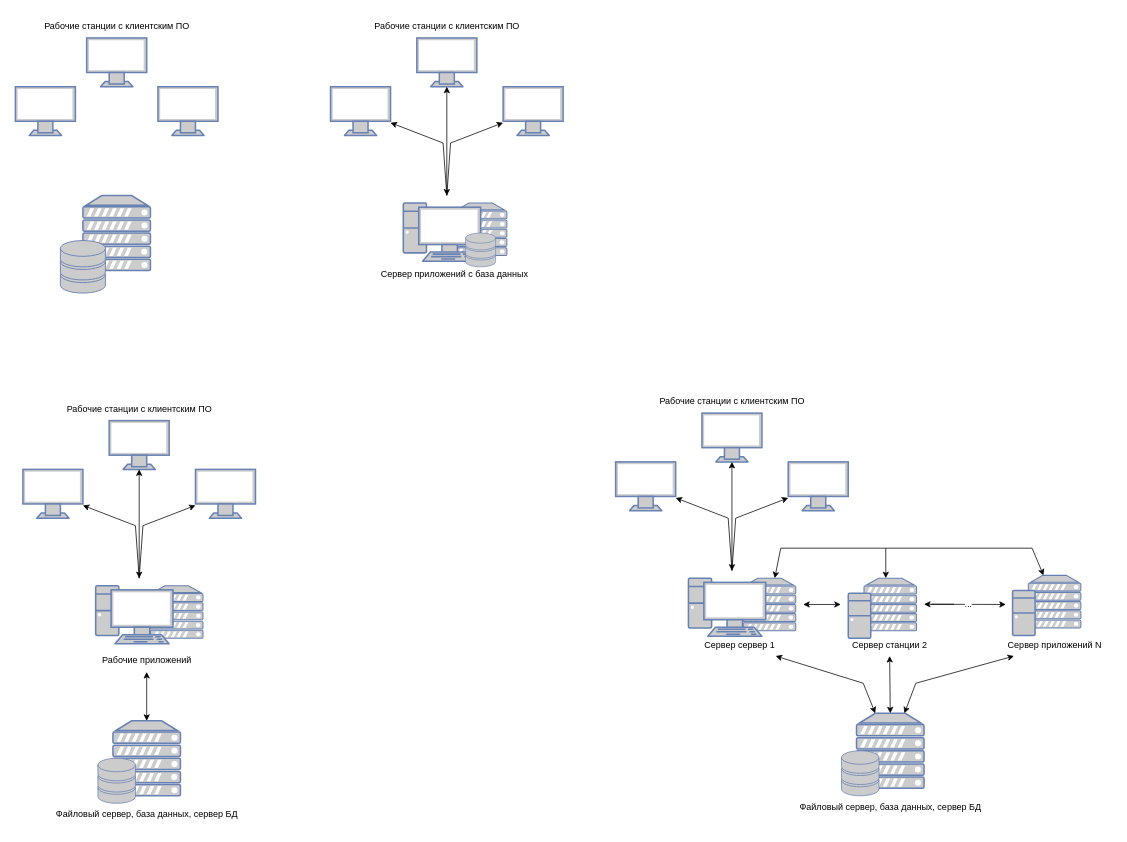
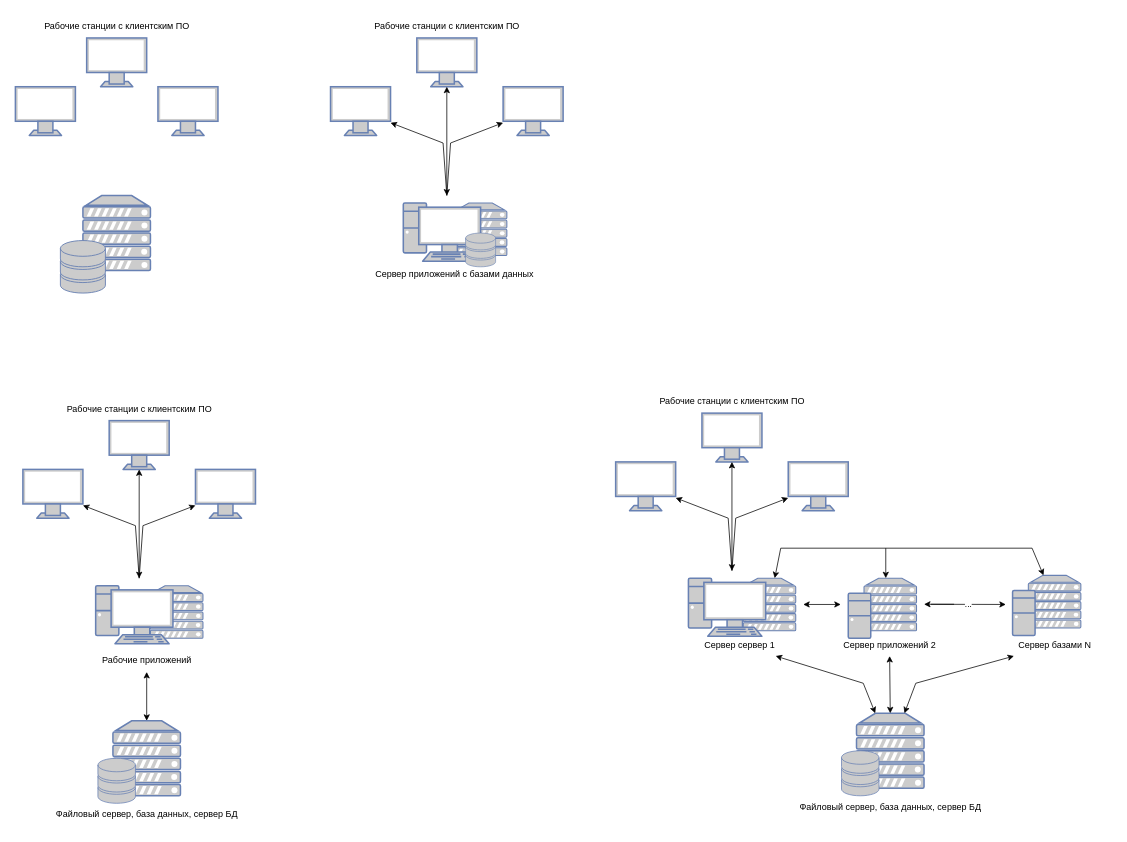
  <mxCell id="0" />
  <mxCell id="1" parent="0" />
  <mxCell id="2" value="" style="fontColor=#0066CC;verticalAlign=top;verticalLabelPosition=bottom;labelPosition=center;align=center;html=1;outlineConnect=0;fillColor=#CCCCCC;strokeColor=#6881B3;gradientColor=none;gradientDirection=north;strokeWidth=2;shape=mxgraph.networks.server;" parent="1" vertex="1"><mxGeometry x="605" y="270" width="70" height="70" as="geometry" /></mxCell>
  <mxCell id="3" value="" style="fontColor=#0066CC;verticalAlign=top;verticalLabelPosition=bottom;labelPosition=center;align=center;html=1;outlineConnect=0;fillColor=#CCCCCC;strokeColor=#6881B3;gradientColor=none;gradientDirection=north;strokeWidth=2;shape=mxgraph.networks.server;" parent="1" vertex="1"><mxGeometry x="200" y="780" width="70" height="70" as="geometry" /></mxCell>
  <mxCell id="4" value="" style="fontColor=#0066CC;verticalAlign=top;verticalLabelPosition=bottom;labelPosition=center;align=center;html=1;outlineConnect=0;fillColor=#CCCCCC;strokeColor=#6881B3;gradientColor=none;gradientDirection=north;strokeWidth=2;shape=mxgraph.networks.monitor;" parent="1" vertex="1"><mxGeometry x="20" y="115" width="80" height="65" as="geometry" /></mxCell>
  <mxCell id="5" value="" style="fontColor=#0066CC;verticalAlign=top;verticalLabelPosition=bottom;labelPosition=center;align=center;html=1;outlineConnect=0;fillColor=#CCCCCC;strokeColor=#6881B3;gradientColor=none;gradientDirection=north;strokeWidth=2;shape=mxgraph.networks.monitor;" parent="1" vertex="1"><mxGeometry x="210" y="115" width="80" height="65" as="geometry" /></mxCell>
  <mxCell id="6" value="" style="fontColor=#0066CC;verticalAlign=top;verticalLabelPosition=bottom;labelPosition=center;align=center;html=1;outlineConnect=0;fillColor=#CCCCCC;strokeColor=#6881B3;gradientColor=none;gradientDirection=north;strokeWidth=2;shape=mxgraph.networks.monitor;" parent="1" vertex="1"><mxGeometry x="115" y="50" width="80" height="65" as="geometry" /></mxCell>
  <mxCell id="7" value="" style="fontColor=#0066CC;verticalAlign=top;verticalLabelPosition=bottom;labelPosition=center;align=center;html=1;outlineConnect=0;fillColor=#CCCCCC;strokeColor=#6881B3;gradientColor=none;gradientDirection=north;strokeWidth=2;shape=mxgraph.networks.server;" parent="1" vertex="1"><mxGeometry x="110" y="260" width="90" height="100" as="geometry" /></mxCell>
  <mxCell id="8" value="" style="fontColor=#0066CC;verticalAlign=top;verticalLabelPosition=bottom;labelPosition=center;align=center;html=1;outlineConnect=0;fillColor=#CCCCCC;strokeColor=#6881B3;gradientColor=none;gradientDirection=north;strokeWidth=2;shape=mxgraph.networks.storage;" parent="1" vertex="1"><mxGeometry x="80" y="320" width="60" height="70" as="geometry" /></mxCell>
  <mxCell id="9" value="Рабочие станции с клиентским ПО" style="text;html=1;align=center;verticalAlign=middle;resizable=0;points=[];autosize=1;strokeColor=none;fillColor=none;" parent="1" vertex="1"><mxGeometry x="45" y="20" width="220" height="30" as="geometry" /></mxCell>
  <mxCell id="10" value="" style="fontColor=#0066CC;verticalAlign=top;verticalLabelPosition=bottom;labelPosition=center;align=center;html=1;outlineConnect=0;fillColor=#CCCCCC;strokeColor=#6881B3;gradientColor=none;gradientDirection=north;strokeWidth=2;shape=mxgraph.networks.monitor;" parent="1" vertex="1"><mxGeometry x="440" y="115" width="80" height="65" as="geometry" /></mxCell>
  <mxCell id="11" value="" style="fontColor=#0066CC;verticalAlign=top;verticalLabelPosition=bottom;labelPosition=center;align=center;html=1;outlineConnect=0;fillColor=#CCCCCC;strokeColor=#6881B3;gradientColor=none;gradientDirection=north;strokeWidth=2;shape=mxgraph.networks.monitor;" parent="1" vertex="1"><mxGeometry x="670" y="115" width="80" height="65" as="geometry" /></mxCell>
  <mxCell id="12" value="" style="fontColor=#0066CC;verticalAlign=top;verticalLabelPosition=bottom;labelPosition=center;align=center;html=1;outlineConnect=0;fillColor=#CCCCCC;strokeColor=#6881B3;gradientColor=none;gradientDirection=north;strokeWidth=2;shape=mxgraph.networks.monitor;" parent="1" vertex="1"><mxGeometry x="555" y="50" width="80" height="65" as="geometry" /></mxCell>
  <mxCell id="13" value="" style="endArrow=classic;startArrow=classic;html=1;rounded=0;" parent="1" target="12" edge="1"><mxGeometry width="50" height="50" relative="1" as="geometry"><mxPoint x="595" y="260" as="sourcePoint" /><mxPoint x="770" y="210" as="targetPoint" /></mxGeometry></mxCell>
  <mxCell id="14" value="" style="endArrow=classic;html=1;rounded=0;" parent="1" target="10" edge="1"><mxGeometry width="50" height="50" relative="1" as="geometry"><mxPoint x="595" y="260" as="sourcePoint" /><mxPoint x="770" y="210" as="targetPoint" /><Array as="points"><mxPoint x="590" y="190" /></Array></mxGeometry></mxCell>
  <mxCell id="15" value="" style="endArrow=classic;html=1;rounded=0;" parent="1" target="11" edge="1"><mxGeometry width="50" height="50" relative="1" as="geometry"><mxPoint x="595" y="260" as="sourcePoint" /><mxPoint x="770" y="210" as="targetPoint" /><Array as="points"><mxPoint x="600" y="190" /></Array></mxGeometry></mxCell>
  <mxCell id="16" value="Рабочие станции с клиентским ПО" style="text;html=1;align=center;verticalAlign=middle;resizable=0;points=[];autosize=1;strokeColor=none;fillColor=none;" parent="1" vertex="1"><mxGeometry x="485" y="20" width="220" height="30" as="geometry" /></mxCell>
- <mxCell id="17" value="Сервер приложений с база данных" style="text;html=1;align=center;verticalAlign=middle;resizable=0;points=[];autosize=1;strokeColor=none;fillColor=none;" parent="1" vertex="1"><mxGeometry x="490" y="350" width="230" height="30" as="geometry" /></mxCell>
+ <mxCell id="17" value="Сервер приложений с базами данных" style="text;html=1;align=center;verticalAlign=middle;resizable=0;points=[];autosize=1;strokeColor=none;fillColor=none;" parent="1" vertex="1"><mxGeometry x="490" y="350" width="230" height="30" as="geometry" /></mxCell>
  <mxCell id="18" value="" style="fontColor=#0066CC;verticalAlign=top;verticalLabelPosition=bottom;labelPosition=center;align=center;html=1;outlineConnect=0;fillColor=#CCCCCC;strokeColor=#6881B3;gradientColor=none;gradientDirection=north;strokeWidth=2;shape=mxgraph.networks.pc;" parent="1" vertex="1"><mxGeometry x="537" y="270" width="103" height="77.5" as="geometry" /></mxCell>
  <mxCell id="19" value="" style="fontColor=#0066CC;verticalAlign=top;verticalLabelPosition=bottom;labelPosition=center;align=center;html=1;outlineConnect=0;fillColor=#CCCCCC;strokeColor=#6881B3;gradientColor=none;gradientDirection=north;strokeWidth=2;shape=mxgraph.networks.storage;" parent="1" vertex="1"><mxGeometry x="620" y="310" width="40" height="45" as="geometry" /></mxCell>
  <mxCell id="20" value="" style="fontColor=#0066CC;verticalAlign=top;verticalLabelPosition=bottom;labelPosition=center;align=center;html=1;outlineConnect=0;fillColor=#CCCCCC;strokeColor=#6881B3;gradientColor=none;gradientDirection=north;strokeWidth=2;shape=mxgraph.networks.monitor;" parent="1" vertex="1"><mxGeometry x="30" y="625" width="80" height="65" as="geometry" /></mxCell>
  <mxCell id="21" value="" style="fontColor=#0066CC;verticalAlign=top;verticalLabelPosition=bottom;labelPosition=center;align=center;html=1;outlineConnect=0;fillColor=#CCCCCC;strokeColor=#6881B3;gradientColor=none;gradientDirection=north;strokeWidth=2;shape=mxgraph.networks.monitor;" parent="1" vertex="1"><mxGeometry x="260" y="625" width="80" height="65" as="geometry" /></mxCell>
  <mxCell id="22" value="" style="fontColor=#0066CC;verticalAlign=top;verticalLabelPosition=bottom;labelPosition=center;align=center;html=1;outlineConnect=0;fillColor=#CCCCCC;strokeColor=#6881B3;gradientColor=none;gradientDirection=north;strokeWidth=2;shape=mxgraph.networks.monitor;" parent="1" vertex="1"><mxGeometry x="145" y="560" width="80" height="65" as="geometry" /></mxCell>
  <mxCell id="23" value="" style="endArrow=classic;startArrow=classic;html=1;rounded=0;" parent="1" target="22" edge="1"><mxGeometry width="50" height="50" relative="1" as="geometry"><mxPoint x="185" y="770" as="sourcePoint" /><mxPoint x="360" y="720" as="targetPoint" /></mxGeometry></mxCell>
  <mxCell id="24" value="" style="endArrow=classic;html=1;rounded=0;" parent="1" target="20" edge="1"><mxGeometry width="50" height="50" relative="1" as="geometry"><mxPoint x="185" y="770" as="sourcePoint" /><mxPoint x="360" y="720" as="targetPoint" /><Array as="points"><mxPoint x="180" y="700" /></Array></mxGeometry></mxCell>
  <mxCell id="25" value="" style="endArrow=classic;html=1;rounded=0;" parent="1" target="21" edge="1"><mxGeometry width="50" height="50" relative="1" as="geometry"><mxPoint x="185" y="770" as="sourcePoint" /><mxPoint x="360" y="720" as="targetPoint" /><Array as="points"><mxPoint x="190" y="700" /></Array></mxGeometry></mxCell>
  <mxCell id="26" value="Рабочие станции с клиентским ПО" style="text;html=1;align=center;verticalAlign=middle;resizable=0;points=[];autosize=1;strokeColor=none;fillColor=none;" parent="1" vertex="1"><mxGeometry x="75" y="530" width="220" height="30" as="geometry" /></mxCell>
  <mxCell id="27" value="Рабочие приложений" style="text;html=1;align=center;verticalAlign=middle;resizable=0;points=[];autosize=1;strokeColor=none;fillColor=none;" parent="1" vertex="1"><mxGeometry x="125" y="865" width="140" height="30" as="geometry" /></mxCell>
  <mxCell id="28" value="" style="fontColor=#0066CC;verticalAlign=top;verticalLabelPosition=bottom;labelPosition=center;align=center;html=1;outlineConnect=0;fillColor=#CCCCCC;strokeColor=#6881B3;gradientColor=none;gradientDirection=north;strokeWidth=2;shape=mxgraph.networks.pc;" parent="1" vertex="1"><mxGeometry x="127" y="780" width="103" height="77.5" as="geometry" /></mxCell>
  <mxCell id="29" value="" style="fontColor=#0066CC;verticalAlign=top;verticalLabelPosition=bottom;labelPosition=center;align=center;html=1;outlineConnect=0;fillColor=#CCCCCC;strokeColor=#6881B3;gradientColor=none;gradientDirection=north;strokeWidth=2;shape=mxgraph.networks.server;" parent="1" vertex="1"><mxGeometry x="150" y="960" width="90" height="100" as="geometry" /></mxCell>
  <mxCell id="30" value="" style="fontColor=#0066CC;verticalAlign=top;verticalLabelPosition=bottom;labelPosition=center;align=center;html=1;outlineConnect=0;fillColor=#CCCCCC;strokeColor=#6881B3;gradientColor=none;gradientDirection=north;strokeWidth=2;shape=mxgraph.networks.storage;" parent="1" vertex="1"><mxGeometry x="130" y="1010" width="50" height="60" as="geometry" /></mxCell>
  <mxCell id="31" value="Файловый сервер, база данных, сервер БД" style="text;html=1;align=center;verticalAlign=middle;resizable=0;points=[];autosize=1;strokeColor=none;fillColor=none;" parent="1" vertex="1"><mxGeometry x="60" y="1070" width="270" height="30" as="geometry" /></mxCell>
  <mxCell id="32" value="" style="endArrow=classic;startArrow=classic;html=1;rounded=0;" parent="1" source="29" target="27" edge="1"><mxGeometry width="50" height="50" relative="1" as="geometry"><mxPoint x="30" y="910" as="sourcePoint" /><mxPoint x="80" y="860" as="targetPoint" /></mxGeometry></mxCell>
  <mxCell id="33" value="" style="fontColor=#0066CC;verticalAlign=top;verticalLabelPosition=bottom;labelPosition=center;align=center;html=1;outlineConnect=0;fillColor=#CCCCCC;strokeColor=#6881B3;gradientColor=none;gradientDirection=north;strokeWidth=2;shape=mxgraph.networks.server;" parent="1" vertex="1"><mxGeometry x="990" y="770" width="70" height="70" as="geometry" /></mxCell>
  <mxCell id="34" value="" style="fontColor=#0066CC;verticalAlign=top;verticalLabelPosition=bottom;labelPosition=center;align=center;html=1;outlineConnect=0;fillColor=#CCCCCC;strokeColor=#6881B3;gradientColor=none;gradientDirection=north;strokeWidth=2;shape=mxgraph.networks.monitor;" parent="1" vertex="1"><mxGeometry x="820" y="615" width="80" height="65" as="geometry" /></mxCell>
  <mxCell id="35" value="" style="fontColor=#0066CC;verticalAlign=top;verticalLabelPosition=bottom;labelPosition=center;align=center;html=1;outlineConnect=0;fillColor=#CCCCCC;strokeColor=#6881B3;gradientColor=none;gradientDirection=north;strokeWidth=2;shape=mxgraph.networks.monitor;" parent="1" vertex="1"><mxGeometry x="1050" y="615" width="80" height="65" as="geometry" /></mxCell>
  <mxCell id="36" value="" style="fontColor=#0066CC;verticalAlign=top;verticalLabelPosition=bottom;labelPosition=center;align=center;html=1;outlineConnect=0;fillColor=#CCCCCC;strokeColor=#6881B3;gradientColor=none;gradientDirection=north;strokeWidth=2;shape=mxgraph.networks.monitor;" parent="1" vertex="1"><mxGeometry x="935" y="550" width="80" height="65" as="geometry" /></mxCell>
  <mxCell id="37" value="" style="endArrow=classic;startArrow=classic;html=1;rounded=0;" parent="1" target="36" edge="1"><mxGeometry width="50" height="50" relative="1" as="geometry"><mxPoint x="975" y="760" as="sourcePoint" /><mxPoint x="1150" y="710" as="targetPoint" /></mxGeometry></mxCell>
  <mxCell id="38" value="" style="endArrow=classic;html=1;rounded=0;" parent="1" target="34" edge="1"><mxGeometry width="50" height="50" relative="1" as="geometry"><mxPoint x="975" y="760" as="sourcePoint" /><mxPoint x="1150" y="710" as="targetPoint" /><Array as="points"><mxPoint x="970" y="690" /></Array></mxGeometry></mxCell>
  <mxCell id="39" value="" style="endArrow=classic;html=1;rounded=0;" parent="1" target="35" edge="1"><mxGeometry width="50" height="50" relative="1" as="geometry"><mxPoint x="975" y="760" as="sourcePoint" /><mxPoint x="1150" y="710" as="targetPoint" /><Array as="points"><mxPoint x="980" y="690" /></Array></mxGeometry></mxCell>
  <mxCell id="40" value="Рабочие станции с клиентским ПО" style="text;html=1;align=center;verticalAlign=middle;resizable=0;points=[];autosize=1;strokeColor=none;fillColor=none;" parent="1" vertex="1"><mxGeometry x="865" y="520" width="220" height="30" as="geometry" /></mxCell>
  <mxCell id="41" value="Сервер сервер 1" style="text;html=1;align=center;verticalAlign=middle;resizable=0;points=[];autosize=1;strokeColor=none;fillColor=none;" parent="1" vertex="1"><mxGeometry x="910" y="843.75" width="150" height="30" as="geometry" /></mxCell>
  <mxCell id="42" value="" style="fontColor=#0066CC;verticalAlign=top;verticalLabelPosition=bottom;labelPosition=center;align=center;html=1;outlineConnect=0;fillColor=#CCCCCC;strokeColor=#6881B3;gradientColor=none;gradientDirection=north;strokeWidth=2;shape=mxgraph.networks.pc;" parent="1" vertex="1"><mxGeometry x="917" y="770" width="103" height="77.5" as="geometry" /></mxCell>
  <mxCell id="43" value="" style="fontColor=#0066CC;verticalAlign=top;verticalLabelPosition=bottom;labelPosition=center;align=center;html=1;outlineConnect=0;fillColor=#CCCCCC;strokeColor=#6881B3;gradientColor=none;gradientDirection=north;strokeWidth=2;shape=mxgraph.networks.server;" parent="1" vertex="1"><mxGeometry x="1141" y="950" width="90" height="100" as="geometry" /></mxCell>
  <mxCell id="44" value="" style="fontColor=#0066CC;verticalAlign=top;verticalLabelPosition=bottom;labelPosition=center;align=center;html=1;outlineConnect=0;fillColor=#CCCCCC;strokeColor=#6881B3;gradientColor=none;gradientDirection=north;strokeWidth=2;shape=mxgraph.networks.storage;" parent="1" vertex="1"><mxGeometry x="1121" y="1000" width="50" height="60" as="geometry" /></mxCell>
  <mxCell id="45" value="Файловый сервер, база данных, сервер БД" style="text;html=1;align=center;verticalAlign=middle;resizable=0;points=[];autosize=1;strokeColor=none;fillColor=none;" parent="1" vertex="1"><mxGeometry x="1051" y="1060" width="270" height="30" as="geometry" /></mxCell>
  <mxCell id="46" value="" style="endArrow=classic;startArrow=classic;html=1;rounded=0;" parent="1" source="43" target="41" edge="1"><mxGeometry width="50" height="50" relative="1" as="geometry"><mxPoint x="820" y="900" as="sourcePoint" /><mxPoint x="870" y="850" as="targetPoint" /><Array as="points"><mxPoint x="1150" y="910" /></Array></mxGeometry></mxCell>
  <mxCell id="47" value="" style="fontColor=#0066CC;verticalAlign=top;verticalLabelPosition=bottom;labelPosition=center;align=center;html=1;outlineConnect=0;fillColor=#CCCCCC;strokeColor=#6881B3;gradientColor=none;gradientDirection=north;strokeWidth=2;shape=mxgraph.networks.server;" parent="1" vertex="1"><mxGeometry x="1151" y="770" width="70" height="70" as="geometry" /></mxCell>
  <mxCell id="48" value="" style="fontColor=#0066CC;verticalAlign=top;verticalLabelPosition=bottom;labelPosition=center;align=center;html=1;outlineConnect=0;fillColor=#CCCCCC;strokeColor=#6881B3;gradientColor=none;gradientDirection=north;strokeWidth=2;shape=mxgraph.networks.desktop_pc;" parent="1" vertex="1"><mxGeometry x="1130" y="790" width="30" height="60" as="geometry" /></mxCell>
- <mxCell id="49" value="Сервер станции 2" style="text;html=1;align=center;verticalAlign=middle;resizable=0;points=[];autosize=1;strokeColor=none;fillColor=none;" parent="1" vertex="1"><mxGeometry x="1110" y="843.75" width="150" height="30" as="geometry" /></mxCell>
+ <mxCell id="49" value="Сервер приложений 2" style="text;html=1;align=center;verticalAlign=middle;resizable=0;points=[];autosize=1;strokeColor=none;fillColor=none;" parent="1" vertex="1"><mxGeometry x="1110" y="843.75" width="150" height="30" as="geometry" /></mxCell>
  <mxCell id="50" value="" style="fontColor=#0066CC;verticalAlign=top;verticalLabelPosition=bottom;labelPosition=center;align=center;html=1;outlineConnect=0;fillColor=#CCCCCC;strokeColor=#6881B3;gradientColor=none;gradientDirection=north;strokeWidth=2;shape=mxgraph.networks.server;" parent="1" vertex="1"><mxGeometry x="1370" y="766.25" width="70" height="70" as="geometry" /></mxCell>
  <mxCell id="51" value="" style="fontColor=#0066CC;verticalAlign=top;verticalLabelPosition=bottom;labelPosition=center;align=center;html=1;outlineConnect=0;fillColor=#CCCCCC;strokeColor=#6881B3;gradientColor=none;gradientDirection=north;strokeWidth=2;shape=mxgraph.networks.desktop_pc;" parent="1" vertex="1"><mxGeometry x="1349" y="786.25" width="30" height="60" as="geometry" /></mxCell>
- <mxCell id="52" value="Сервер приложений N" style="text;html=1;align=center;verticalAlign=middle;resizable=0;points=[];autosize=1;strokeColor=none;fillColor=none;" parent="1" vertex="1"><mxGeometry x="1330" y="843.75" width="150" height="30" as="geometry" /></mxCell>
+ <mxCell id="52" value="Сервер базами N" style="text;html=1;align=center;verticalAlign=middle;resizable=0;points=[];autosize=1;strokeColor=none;fillColor=none;" parent="1" vertex="1"><mxGeometry x="1330" y="843.75" width="150" height="30" as="geometry" /></mxCell>
  <mxCell id="53" value="" style="endArrow=classic;startArrow=classic;html=1;rounded=0;" parent="1" edge="1"><mxGeometry width="50" height="50" relative="1" as="geometry"><mxPoint x="1070" y="805" as="sourcePoint" /><mxPoint x="1120" y="805" as="targetPoint" /></mxGeometry></mxCell>
  <mxCell id="54" value="" style="endArrow=classic;startArrow=classic;html=1;rounded=0;" parent="1" source="33" target="50" edge="1"><mxGeometry width="50" height="50" relative="1" as="geometry"><mxPoint x="1015" y="760" as="sourcePoint" /><mxPoint x="1375" y="760" as="targetPoint" /><Array as="points"><mxPoint x="1040" y="730" /><mxPoint x="1375" y="730" /></Array></mxGeometry></mxCell>
  <mxCell id="55" value="" style="endArrow=classic;startArrow=classic;html=1;rounded=0;entryX=0.5;entryY=0;entryDx=0;entryDy=0;entryPerimeter=0;" parent="1" source="49" target="43" edge="1"><mxGeometry width="50" height="50" relative="1" as="geometry"><mxPoint x="1170" y="885" as="sourcePoint" /><mxPoint x="1220" y="885" as="targetPoint" /></mxGeometry></mxCell>
  <mxCell id="56" value="" style="endArrow=classic;startArrow=classic;html=1;rounded=0;" parent="1" source="43" target="52" edge="1"><mxGeometry width="50" height="50" relative="1" as="geometry"><mxPoint x="1100" y="835" as="sourcePoint" /><mxPoint x="1150" y="835" as="targetPoint" /><Array as="points"><mxPoint x="1220" y="910" /></Array></mxGeometry></mxCell>
  <mxCell id="57" value="" style="endArrow=classic;html=1;rounded=0;" parent="1" edge="1"><mxGeometry relative="1" as="geometry"><mxPoint x="1240" y="804.76" as="sourcePoint" /><mxPoint x="1340" y="805" as="targetPoint" /></mxGeometry></mxCell>
  <mxCell id="58" value="..." style="edgeLabel;resizable=0;html=1;align=center;verticalAlign=middle;" parent="57" connectable="0" vertex="1"><mxGeometry relative="1" as="geometry" /></mxCell>
  <mxCell id="59" value="" style="endArrow=classic;html=1;rounded=0;" parent="1" edge="1"><mxGeometry width="50" height="50" relative="1" as="geometry"><mxPoint x="1271" y="804.76" as="sourcePoint" /><mxPoint x="1231" y="804.76" as="targetPoint" /></mxGeometry></mxCell>
  <mxCell id="60" value="" style="endArrow=classic;html=1;rounded=0;" parent="1" edge="1"><mxGeometry width="50" height="50" relative="1" as="geometry"><mxPoint x="1180" y="730" as="sourcePoint" /><mxPoint x="1180" y="770" as="targetPoint" /></mxGeometry></mxCell>
